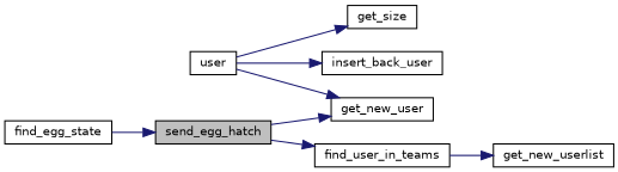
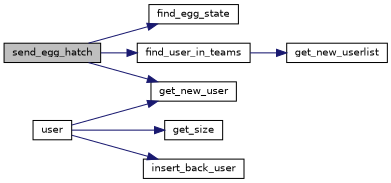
  digraph {
    rankdir=LR
    node [color=black fillcolor=white fontname=Helvetica fontsize=10 shape=record style=filled]
    edge [color=midnightblue fontname=Helvetica fontsize=10 labelfontname=Helvetica labelfontsize=10 style=solid]
    n1 [fillcolor=grey75 fontcolor=black height=0.2 label=send_egg_hatch width=0.4]
    n2 [height=0.2 label=find_egg_state width=0.4]
    n3 [height=0.2 label=find_user_in_teams width=0.4]
    n4 [height=0.2 label=get_new_user width=0.4]
    n5 [height=0.2 label=get_new_userlist width=0.4]
    n6 [height=0.2 label=user width=0.4]
    n7 [height=0.2 label=get_size width=0.4]
    n8 [height=0.2 label=insert_back_user width=0.4]
-   n2 -> n1
+   n1 -> n2
    n1 -> n3
    n1 -> n4
    n3 -> n5
    n6 -> n4
    n6 -> n7
    n6 -> n8
  }
